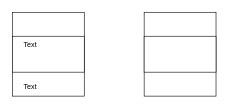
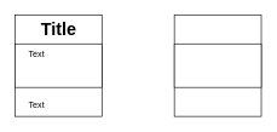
  <mxCell id="0" />
  <mxCell id="1" parent="0" />
  <mxCell id="2" value="" style="group" vertex="1" connectable="0" parent="1"><mxGeometry x="20" y="20" width="340" height="140" as="geometry" /></mxCell>
  <mxCell id="3" value="" style="rounded=0;whiteSpace=wrap;html=1;" vertex="1" parent="2"><mxGeometry x="220" width="120" height="140" as="geometry" /></mxCell>
  <mxCell id="4" value="" style="rounded=0;whiteSpace=wrap;html=1;" vertex="1" parent="2"><mxGeometry x="220" y="40" width="120" height="60" as="geometry" /></mxCell>
  <mxCell id="5" value="" style="group" vertex="1" connectable="0" parent="2"><mxGeometry width="120" height="140" as="geometry" /></mxCell>
  <mxCell id="6" value="" style="rounded=0;whiteSpace=wrap;html=1;movable=1;resizable=1;rotatable=1;deletable=1;editable=1;connectable=1;container=0;" vertex="1" parent="5"><mxGeometry width="120" height="140" as="geometry" /></mxCell>
  <mxCell id="7" value="" style="rounded=0;whiteSpace=wrap;html=1;movable=1;resizable=1;rotatable=1;deletable=1;editable=1;connectable=1;container=0;" vertex="1" parent="5"><mxGeometry y="40" width="120" height="60" as="geometry" /></mxCell>
+ <mxCell id="8" value="Title" style="text;strokeColor=none;fillColor=none;html=1;fontSize=24;fontStyle=1;verticalAlign=middle;align=center;movable=1;resizable=1;rotatable=1;deletable=1;editable=1;connectable=1;container=0;" vertex="1" parent="5"><mxGeometry x="10" width="100" height="40" as="geometry" /></mxCell>
  <mxCell id="9" value="Text" style="text;html=1;strokeColor=none;fillColor=none;align=center;verticalAlign=middle;whiteSpace=wrap;rounded=0;movable=1;resizable=1;rotatable=1;deletable=1;editable=1;connectable=1;container=0;" vertex="1" parent="5"><mxGeometry y="40" width="60" height="30" as="geometry" /></mxCell>
  <mxCell id="10" value="Text" style="text;html=1;strokeColor=none;fillColor=none;align=center;verticalAlign=middle;whiteSpace=wrap;rounded=0;movable=1;resizable=1;rotatable=1;deletable=1;editable=1;connectable=1;container=0;" vertex="1" parent="5"><mxGeometry y="110" width="60" height="30" as="geometry" /></mxCell>
